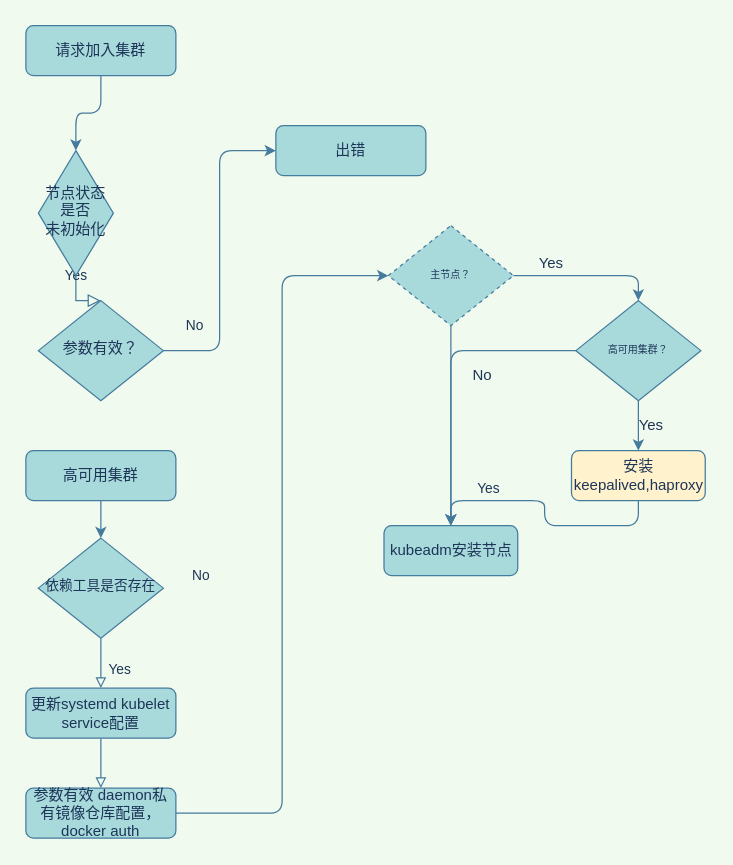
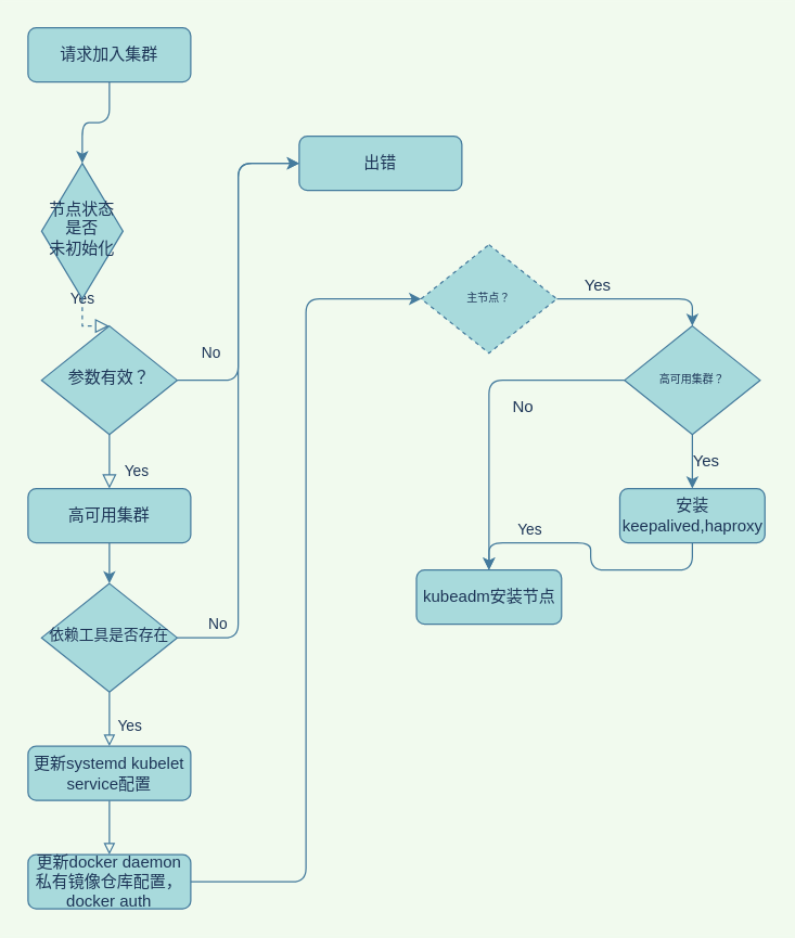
  <mxCell id="0" />
  <mxCell id="1" parent="0" />
  <mxCell id="2" style="edgeStyle=orthogonalEdgeStyle;curved=0;rounded=1;sketch=0;orthogonalLoop=1;jettySize=auto;html=1;exitX=0.5;exitY=1;exitDx=0;exitDy=0;entryX=0.5;entryY=0;entryDx=0;entryDy=0;fontColor=#1D3557;strokeColor=#457B9D;fillColor=#A8DADC;labelBackgroundColor=#F1FAEE;" edge="1" parent="1" source="3" target="5"><mxGeometry relative="1" as="geometry" /></mxCell>
  <mxCell id="3" value="请求加入集群" style="rounded=1;whiteSpace=wrap;html=1;fontSize=12;glass=0;strokeWidth=1;shadow=0;fillColor=#A8DADC;strokeColor=#457B9D;fontColor=#1D3557;" parent="1" vertex="1"><mxGeometry x="20" y="20" width="120" height="40" as="geometry" /></mxCell>
- <mxCell id="4" value="Yes" style="rounded=0;html=1;jettySize=auto;orthogonalLoop=1;fontSize=11;endArrow=block;endFill=0;endSize=8;strokeWidth=1;shadow=0;labelBackgroundColor=none;edgeStyle=orthogonalEdgeStyle;strokeColor=#457B9D;fontColor=#1D3557;" edge="1" parent="1" source="5" target="8"><mxGeometry y="20" relative="1" as="geometry"><mxPoint as="offset" /></mxGeometry></mxCell>
+ <mxCell id="4" value="Yes" style="rounded=0;html=1;jettySize=auto;orthogonalLoop=1;fontSize=11;endArrow=block;endFill=0;endSize=8;strokeWidth=1;shadow=0;labelBackgroundColor=none;edgeStyle=orthogonalEdgeStyle;strokeColor=#457B9D;fontColor=#1D3557;dashed=1;" edge="1" parent="1" source="5" target="8"><mxGeometry y="20" relative="1" as="geometry"><mxPoint as="offset" /></mxGeometry></mxCell>
  <mxCell id="5" value="节点状态是否&lt;br&gt;未初始化" style="rhombus;whiteSpace=wrap;html=1;shadow=0;fontFamily=Helvetica;fontSize=12;align=center;strokeWidth=1;spacing=6;spacingTop=-4;fillColor=#A8DADC;strokeColor=#457B9D;fontColor=#1D3557;" vertex="1" parent="1"><mxGeometry x="30" y="120" width="60" height="100" as="geometry" /></mxCell>
+ <mxCell id="6" value="Yes" style="rounded=0;html=1;jettySize=auto;orthogonalLoop=1;fontSize=11;endArrow=block;endFill=0;endSize=8;strokeWidth=1;shadow=0;labelBackgroundColor=none;edgeStyle=orthogonalEdgeStyle;strokeColor=#457B9D;fontColor=#1D3557;" edge="1" parent="1" source="8" target="10"><mxGeometry x="0.333" y="20" relative="1" as="geometry"><mxPoint as="offset" /></mxGeometry></mxCell>
  <mxCell id="7" style="edgeStyle=orthogonalEdgeStyle;curved=0;rounded=1;sketch=0;orthogonalLoop=1;jettySize=auto;html=1;entryX=0;entryY=0.5;entryDx=0;entryDy=0;fontColor=#1D3557;strokeColor=#457B9D;fillColor=#A8DADC;" edge="1" parent="1" source="8" target="20"><mxGeometry relative="1" as="geometry" /></mxCell>
  <mxCell id="8" value="参数有效？" style="rhombus;whiteSpace=wrap;html=1;shadow=0;fontFamily=Helvetica;fontSize=12;align=center;strokeWidth=1;spacing=6;spacingTop=-4;fillColor=#A8DADC;strokeColor=#457B9D;fontColor=#1D3557;" vertex="1" parent="1"><mxGeometry x="30" y="240" width="100" height="80" as="geometry" /></mxCell>
  <mxCell id="9" style="edgeStyle=orthogonalEdgeStyle;rounded=0;orthogonalLoop=1;jettySize=auto;html=1;exitX=0.5;exitY=1;exitDx=0;exitDy=0;entryX=0.5;entryY=0;entryDx=0;entryDy=0;fontSize=8;strokeColor=#457B9D;fontColor=#1D3557;labelBackgroundColor=#F1FAEE;" edge="1" parent="1" source="10" target="13"><mxGeometry relative="1" as="geometry" /></mxCell>
  <mxCell id="10" value="高可用集群" style="rounded=1;whiteSpace=wrap;html=1;fontSize=12;glass=0;strokeWidth=1;shadow=0;fillColor=#A8DADC;strokeColor=#457B9D;fontColor=#1D3557;" vertex="1" parent="1"><mxGeometry x="20" y="360" width="120" height="40" as="geometry" /></mxCell>
  <mxCell id="11" style="edgeStyle=orthogonalEdgeStyle;rounded=1;orthogonalLoop=1;jettySize=auto;html=1;exitX=0.5;exitY=1;exitDx=0;exitDy=0;entryX=0.5;entryY=0;entryDx=0;entryDy=0;fontSize=11;endArrow=block;endFill=0;strokeColor=#457B9D;fontColor=#1D3557;labelBackgroundColor=#F1FAEE;" edge="1" parent="1" source="13" target="16"><mxGeometry relative="1" as="geometry" /></mxCell>
+ <mxCell id="12" style="edgeStyle=orthogonalEdgeStyle;curved=0;rounded=1;sketch=0;orthogonalLoop=1;jettySize=auto;html=1;exitX=1;exitY=0.5;exitDx=0;exitDy=0;entryX=0;entryY=0.5;entryDx=0;entryDy=0;fontColor=#1D3557;strokeColor=#457B9D;fillColor=#A8DADC;" edge="1" parent="1" source="13" target="20"><mxGeometry relative="1" as="geometry" /></mxCell>
  <mxCell id="13" value="&lt;font style=&quot;font-size: 11px;&quot;&gt;依赖工具是否存在&lt;/font&gt;" style="rhombus;whiteSpace=wrap;html=1;shadow=0;fontFamily=Helvetica;fontSize=12;align=center;strokeWidth=1;spacing=6;spacingTop=-4;fillColor=#A8DADC;strokeColor=#457B9D;fontColor=#1D3557;" vertex="1" parent="1"><mxGeometry x="30" y="430" width="100" height="80" as="geometry" /></mxCell>
  <mxCell id="14" value="&lt;font style=&quot;font-size: 11px;&quot;&gt;No&lt;/font&gt;" style="text;html=1;align=center;verticalAlign=middle;resizable=0;points=[];autosize=1;strokeColor=none;fillColor=none;fontSize=8;fontColor=#1D3557;" vertex="1" parent="1"><mxGeometry x="145" y="450" width="30" height="20" as="geometry" /></mxCell>
  <mxCell id="15" style="edgeStyle=orthogonalEdgeStyle;rounded=1;orthogonalLoop=1;jettySize=auto;html=1;exitX=0.5;exitY=1;exitDx=0;exitDy=0;entryX=0.5;entryY=0;entryDx=0;entryDy=0;fontSize=11;endArrow=block;endFill=0;strokeColor=#457B9D;fontColor=#1D3557;labelBackgroundColor=#F1FAEE;" edge="1" parent="1" source="16" target="19"><mxGeometry relative="1" as="geometry" /></mxCell>
  <mxCell id="16" value="更新systemd kubelet service配置" style="rounded=1;whiteSpace=wrap;html=1;fontSize=12;glass=0;strokeWidth=1;shadow=0;fillColor=#A8DADC;strokeColor=#457B9D;fontColor=#1D3557;" vertex="1" parent="1"><mxGeometry x="20" y="550" width="120" height="40" as="geometry" /></mxCell>
  <mxCell id="17" value="Yes" style="text;html=1;align=center;verticalAlign=middle;resizable=0;points=[];autosize=1;strokeColor=none;fillColor=none;fontSize=11;fontColor=#1D3557;" vertex="1" parent="1"><mxGeometry x="80" y="524.5" width="30" height="20" as="geometry" /></mxCell>
  <mxCell id="18" style="edgeStyle=orthogonalEdgeStyle;curved=0;rounded=1;sketch=0;orthogonalLoop=1;jettySize=auto;html=1;exitX=1;exitY=0.5;exitDx=0;exitDy=0;entryX=0;entryY=0.5;entryDx=0;entryDy=0;fontColor=#1D3557;strokeColor=#457B9D;fillColor=#A8DADC;" edge="1" parent="1" source="19" target="24"><mxGeometry relative="1" as="geometry" /></mxCell>
- <mxCell id="19" value="参数有效 daemon私有镜像仓库配置，docker auth" style="rounded=1;whiteSpace=wrap;html=1;fontSize=12;glass=0;strokeWidth=1;shadow=0;fillColor=#A8DADC;strokeColor=#457B9D;fontColor=#1D3557;" vertex="1" parent="1"><mxGeometry x="20" y="630" width="120" height="40" as="geometry" /></mxCell>
+ <mxCell id="19" value="更新docker daemon私有镜像仓库配置，docker auth" style="rounded=1;whiteSpace=wrap;html=1;fontSize=12;glass=0;strokeWidth=1;shadow=0;fillColor=#A8DADC;strokeColor=#457B9D;fontColor=#1D3557;" vertex="1" parent="1"><mxGeometry x="20" y="630" width="120" height="40" as="geometry" /></mxCell>
  <mxCell id="20" value="出错" style="rounded=1;whiteSpace=wrap;html=1;fontSize=12;glass=0;strokeWidth=1;shadow=0;fillColor=#A8DADC;strokeColor=#457B9D;fontColor=#1D3557;" vertex="1" parent="1"><mxGeometry x="220" y="100" width="120" height="40" as="geometry" /></mxCell>
  <mxCell id="21" value="&lt;font style=&quot;font-size: 11px;&quot;&gt;No&lt;/font&gt;" style="text;html=1;align=center;verticalAlign=middle;resizable=0;points=[];autosize=1;strokeColor=none;fillColor=none;fontSize=8;fontColor=#1D3557;" vertex="1" parent="1"><mxGeometry x="140" y="250" width="30" height="20" as="geometry" /></mxCell>
  <mxCell id="22" style="edgeStyle=orthogonalEdgeStyle;curved=0;rounded=1;sketch=0;orthogonalLoop=1;jettySize=auto;html=1;exitX=1;exitY=0.5;exitDx=0;exitDy=0;entryX=0.5;entryY=0;entryDx=0;entryDy=0;fontSize=11;fontColor=#1D3557;strokeColor=#457B9D;fillColor=#A8DADC;labelBackgroundColor=#F1FAEE;" edge="1" parent="1" source="24" target="28"><mxGeometry relative="1" as="geometry"><mxPoint x="440" y="510" as="targetPoint" /></mxGeometry></mxCell>
- <mxCell id="23" style="edgeStyle=orthogonalEdgeStyle;curved=0;rounded=1;sketch=0;orthogonalLoop=1;jettySize=auto;html=1;exitX=0.5;exitY=1;exitDx=0;exitDy=0;entryX=0.5;entryY=0;entryDx=0;entryDy=0;fontColor=#1D3557;strokeColor=#457B9D;fillColor=#A8DADC;" edge="1" parent="1" source="24" target="29"><mxGeometry relative="1" as="geometry" /></mxCell>
  <mxCell id="24" value="&lt;span style=&quot;font-size: 8px;&quot;&gt;主节点？&lt;/span&gt;" style="rhombus;whiteSpace=wrap;html=1;shadow=0;fontFamily=Helvetica;fontSize=12;align=center;strokeWidth=1;spacing=6;spacingTop=-4;fillColor=#A8DADC;strokeColor=#457B9D;fontColor=#1D3557;dashed=1;" vertex="1" parent="1"><mxGeometry x="310" y="180" width="100" height="80" as="geometry" /></mxCell>
  <mxCell id="25" value="Yes" style="text;html=1;align=center;verticalAlign=middle;resizable=0;points=[];autosize=1;strokeColor=none;fillColor=none;fontSize=11;fontColor=#1D3557;" vertex="1" parent="1"><mxGeometry x="375" y="380" width="30" height="20" as="geometry" /></mxCell>
  <mxCell id="26" style="edgeStyle=orthogonalEdgeStyle;curved=0;rounded=1;sketch=0;orthogonalLoop=1;jettySize=auto;html=1;exitX=0;exitY=0.5;exitDx=0;exitDy=0;entryX=0.5;entryY=0;entryDx=0;entryDy=0;fontColor=#1D3557;strokeColor=#457B9D;fillColor=#A8DADC;" edge="1" parent="1" source="28" target="29"><mxGeometry relative="1" as="geometry" /></mxCell>
  <mxCell id="27" style="edgeStyle=orthogonalEdgeStyle;curved=0;rounded=1;sketch=0;orthogonalLoop=1;jettySize=auto;html=1;exitX=0.5;exitY=1;exitDx=0;exitDy=0;fontColor=#1D3557;strokeColor=#457B9D;fillColor=#A8DADC;" edge="1" parent="1" source="28" target="31"><mxGeometry relative="1" as="geometry" /></mxCell>
  <mxCell id="28" value="&lt;span style=&quot;font-size: 8px;&quot;&gt;高可用集群？&lt;/span&gt;" style="rhombus;whiteSpace=wrap;html=1;shadow=0;fontFamily=Helvetica;fontSize=12;align=center;strokeWidth=1;spacing=6;spacingTop=-4;fillColor=#A8DADC;strokeColor=#457B9D;fontColor=#1D3557;" vertex="1" parent="1"><mxGeometry x="460" y="240" width="100" height="80" as="geometry" /></mxCell>
  <mxCell id="29" value="kubeadm安装节点" style="rounded=1;whiteSpace=wrap;html=1;fontSize=12;glass=0;strokeWidth=1;shadow=0;fillColor=#A8DADC;strokeColor=#457B9D;fontColor=#1D3557;" vertex="1" parent="1"><mxGeometry x="306.5" y="420" width="107" height="40" as="geometry" /></mxCell>
  <mxCell id="30" style="edgeStyle=orthogonalEdgeStyle;curved=0;rounded=1;sketch=0;orthogonalLoop=1;jettySize=auto;html=1;exitX=0.5;exitY=1;exitDx=0;exitDy=0;entryX=0.5;entryY=0;entryDx=0;entryDy=0;fontColor=#1D3557;strokeColor=#457B9D;fillColor=#A8DADC;" edge="1" parent="1" source="31" target="29"><mxGeometry relative="1" as="geometry" /></mxCell>
- <mxCell id="31" value="安装keepalived,haproxy" style="rounded=1;whiteSpace=wrap;html=1;fontSize=12;glass=0;strokeWidth=1;shadow=0;fillColor=#fff2cc;strokeColor=#457B9D;fontColor=#1D3557;" vertex="1" parent="1"><mxGeometry x="456.5" y="360" width="107" height="40" as="geometry" /></mxCell>
+ <mxCell id="31" value="安装keepalived,haproxy" style="rounded=1;whiteSpace=wrap;html=1;fontSize=12;glass=0;strokeWidth=1;shadow=0;fillColor=#A8DADC;strokeColor=#457B9D;fontColor=#1D3557;" vertex="1" parent="1"><mxGeometry x="456.5" y="360" width="107" height="40" as="geometry" /></mxCell>
  <mxCell id="32" value="Yes" style="text;html=1;align=center;verticalAlign=middle;resizable=0;points=[];autosize=1;strokeColor=none;fillColor=none;fontColor=#1D3557;" vertex="1" parent="1"><mxGeometry x="500" y="330" width="40" height="20" as="geometry" /></mxCell>
  <mxCell id="33" value="No" style="text;html=1;align=center;verticalAlign=middle;resizable=0;points=[];autosize=1;strokeColor=none;fillColor=none;fontColor=#1D3557;" vertex="1" parent="1"><mxGeometry x="370" y="290" width="30" height="20" as="geometry" /></mxCell>
  <mxCell id="34" value="Yes" style="text;html=1;align=center;verticalAlign=middle;resizable=0;points=[];autosize=1;strokeColor=none;fillColor=none;fontColor=#1D3557;" vertex="1" parent="1"><mxGeometry x="420" y="200" width="40" height="20" as="geometry" /></mxCell>
